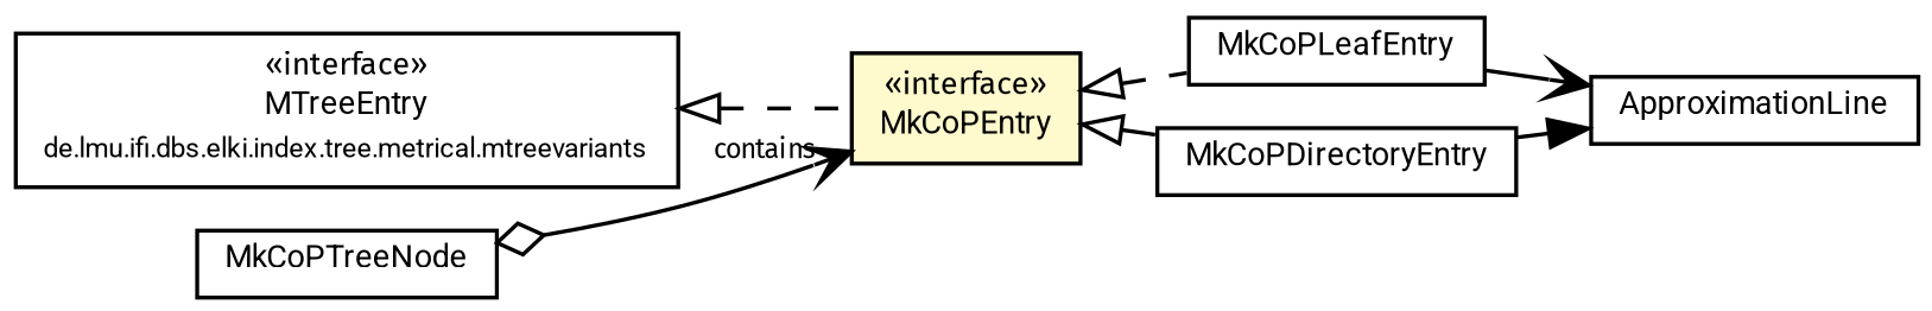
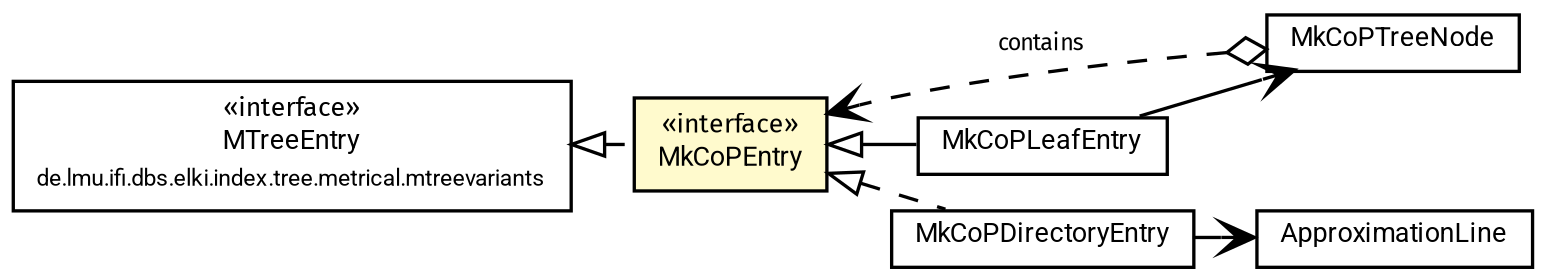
  digraph {
    fontname="Fira Sans"
    nodesep=0.15
    rankdir=LR
    ranksep=0.25
    node [fontcolor=black fontname="Fira Sans" fontsize=8 margin=0 shape=plaintext]
    edge [arrowtail=empty color=black dir=back fontname="Fira Sans" fontsize=7 labelfontname=Roboto labelfontsize=7 weight=9]
    n1 [height=0 label=<<table title="de.lmu.ifi.dbs.elki.index.tree.metrical.mtreevariants.MTreeEntry" border="0" cellborder="1" cellspacing="0" cellpadding="2" href="../../MTreeEntry.html" target="_parent"> 		<tr><td><table border="0" cellspacing="0" cellpadding="1"> 		<tr><td align="center" balign="center"> &#171;interface&#187; </td></tr> 		<tr><td align="center" balign="center"> <font face="Roboto">MTreeEntry</font> </td></tr> 		<tr><td align="center" balign="center"> <font face="Roboto" point-size="7.0">de.lmu.ifi.dbs.elki.index.tree.metrical.mtreevariants</font> </td></tr> 		</table></td></tr> 		</table>> width=0]
    n2 [height=0 label=<<table title="de.lmu.ifi.dbs.elki.index.tree.metrical.mtreevariants.mktrees.mkcop.MkCoPEntry" border="0" cellborder="1" cellspacing="0" cellpadding="2" bgcolor="lemonChiffon" href="MkCoPEntry.html" target="_parent"> 		<tr><td><table border="0" cellspacing="0" cellpadding="1"> 		<tr><td align="center" balign="center"> &#171;interface&#187; </td></tr> 		<tr><td align="center" balign="center"> <font face="Roboto">MkCoPEntry</font> </td></tr> 		</table></td></tr> 		</table>> width=0]
    n3 [height=0 label=<<table title="de.lmu.ifi.dbs.elki.index.tree.metrical.mtreevariants.mktrees.mkcop.MkCoPLeafEntry" border="0" cellborder="1" cellspacing="0" cellpadding="2" href="MkCoPLeafEntry.html" target="_parent"> 		<tr><td><table border="0" cellspacing="0" cellpadding="1"> 		<tr><td align="center" balign="center"> <font face="Roboto">MkCoPLeafEntry</font> </td></tr> 		</table></td></tr> 		</table>> width=0]
    n4 [height=0 label=<<table title="de.lmu.ifi.dbs.elki.index.tree.metrical.mtreevariants.mktrees.mkcop.MkCoPDirectoryEntry" border="0" cellborder="1" cellspacing="0" cellpadding="2" href="MkCoPDirectoryEntry.html" target="_parent"> 		<tr><td><table border="0" cellspacing="0" cellpadding="1"> 		<tr><td align="center" balign="center"> <font face="Roboto">MkCoPDirectoryEntry</font> </td></tr> 		</table></td></tr> 		</table>> width=0]
    n5 [height=0 label=<<table title="de.lmu.ifi.dbs.elki.index.tree.metrical.mtreevariants.mktrees.mkcop.ApproximationLine" border="0" cellborder="1" cellspacing="0" cellpadding="2" href="ApproximationLine.html" target="_parent"> 		<tr><td><table border="0" cellspacing="0" cellpadding="1"> 		<tr><td align="center" balign="center"> <font face="Roboto">ApproximationLine</font> </td></tr> 		</table></td></tr> 		</table>> width=0]
    n6 [height=0 label=<<table title="de.lmu.ifi.dbs.elki.index.tree.metrical.mtreevariants.mktrees.mkcop.MkCoPTreeNode" border="0" cellborder="1" cellspacing="0" cellpadding="2" href="MkCoPTreeNode.html" target="_parent"> 		<tr><td><table border="0" cellspacing="0" cellpadding="1"> 		<tr><td align="center" balign="center"> <font face="Roboto">MkCoPTreeNode</font> </td></tr> 		</table></td></tr> 		</table>> width=0]
    n1 -> n2 [style=dashed]
-   n2 -> n3 [style=dashed]
-   n2 -> n4 [style=solid]
-   n3 -> n5 [arrowhead=open weight=1 arrowtail="" dir=""]
-   n4 -> n5 [arrowhead=normal weight=1 arrowtail="" dir=""]
-   n6 -> n2 [arrowhead=open arrowtail=ediamond dir=both label=contains weight=3]
+   n2 -> n3 [style=solid]
+   n2 -> n4 [style=dashed]
+   n3 -> n6 [arrowhead=open weight=1 arrowtail="" dir=""]
+   n4 -> n5 [arrowhead=open weight=1 arrowtail="" dir=""]
+   n6 -> n2 [arrowhead=open arrowtail=ediamond dir=both label=contains weight=3 style=dashed]
  }
